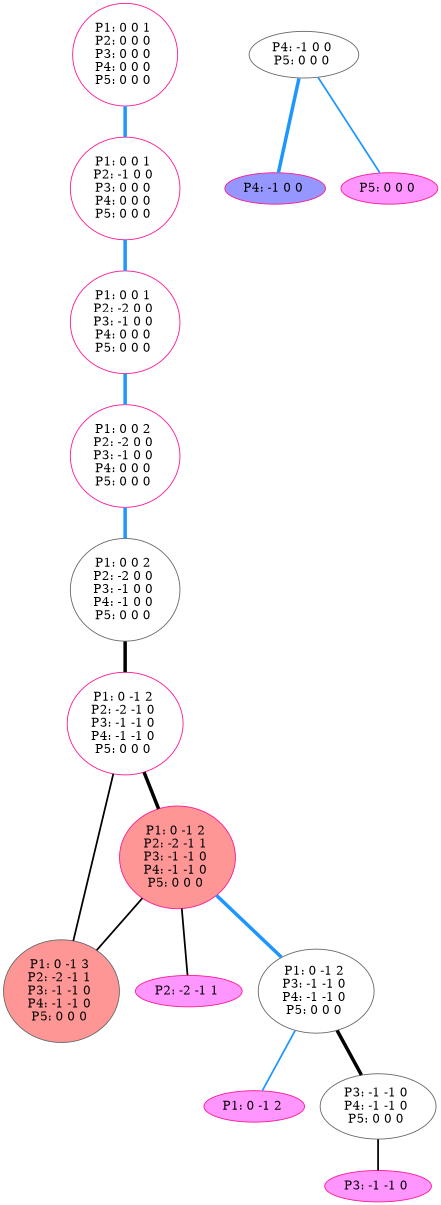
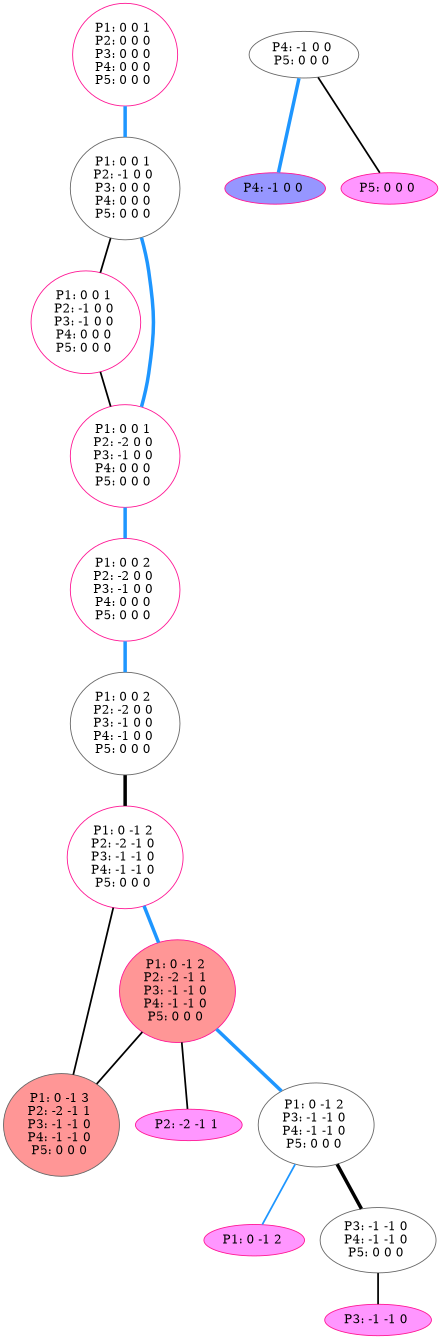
  graph {
    color=black
    node [color=deeppink]
    edge [color=black penwidth=4.0 style=bold]
    n1 [label="P1: 0 0 1 \nP2: 0 0 0 \nP3: 0 0 0 \nP4: 0 0 0 \nP5: 0 0 0 \n"]
-   n2 [label="P1: 0 0 1 \nP2: -1 0 0 \nP3: 0 0 0 \nP4: 0 0 0 \nP5: 0 0 0 \n"]
+   n2 [color=gray40 label="P1: 0 0 1 \nP2: -1 0 0 \nP3: 0 0 0 \nP4: 0 0 0 \nP5: 0 0 0 \n"]
+   n3 [label="P1: 0 0 1 \nP2: -1 0 0 \nP3: -1 0 0 \nP4: 0 0 0 \nP5: 0 0 0 \n"]
    n4 [label="P1: 0 0 1 \nP2: -2 0 0 \nP3: -1 0 0 \nP4: 0 0 0 \nP5: 0 0 0 \n"]
    n5 [label="P1: 0 0 2 \nP2: -2 0 0 \nP3: -1 0 0 \nP4: 0 0 0 \nP5: 0 0 0 \n"]
    n6 [color=gray40 label="P1: 0 0 2 \nP2: -2 0 0 \nP3: -1 0 0 \nP4: -1 0 0 \nP5: 0 0 0 \n"]
    n7 [label="P1: 0 -1 2 \nP2: -2 -1 0 \nP3: -1 -1 0 \nP4: -1 -1 0 \nP5: 0 0 0 \n"]
    n8 [fillcolor="#FF9696" label="P1: 0 -1 2 \nP2: -2 -1 1 \nP3: -1 -1 0 \nP4: -1 -1 0 \nP5: 0 0 0 \n" style=filled]
    n9 [color=gray40 fillcolor="#FF9696" label="P1: 0 -1 3 \nP2: -2 -1 1 \nP3: -1 -1 0 \nP4: -1 -1 0 \nP5: 0 0 0 \n" style=filled]
    n10 [fillcolor="#FF96FF" label="P2: -2 -1 1 \n" style=filled]
    n11 [color=gray40 label="P1: 0 -1 2 \nP3: -1 -1 0 \nP4: -1 -1 0 \nP5: 0 0 0 \n"]
    n12 [fillcolor="#FF96FF" label="P1: 0 -1 2 \n" style=filled]
    n13 [color=gray40 label="P3: -1 -1 0 \nP4: -1 -1 0 \nP5: 0 0 0 \n"]
    n14 [fillcolor="#FF96FF" label="P3: -1 -1 0 \n" style=filled]
    n15 [color=gray40 label="P4: -1 0 0 \nP5: 0 0 0 \n"]
    n16 [fillcolor="#9696FF" label="P4: -1 0 0 \n" style=filled]
    n17 [fillcolor="#FF96FF" label="P5: 0 0 0 \n" style=filled]
    n1 -- n2 [color="#1E96FF"]
+   n2 -- n3 [penwidth=""]
    n2 -- n4 [color="#1E96FF"]
+   n3 -- n4 [penwidth=""]
    n4 -- n5 [color="#1E96FF"]
    n5 -- n6 [color="#1E96FF"]
    n6 -- n7
-   n7 -- n8
+   n7 -- n8 [color="#1E96FF"]
    n7 -- n9 [penwidth=""]
    n8 -- n9 [penwidth=""]
    n8 -- n10 [penwidth=""]
    n8 -- n11 [color="#1E96FF"]
    n11 -- n12 [color="#1E96FF" penwidth=""]
    n11 -- n13
    n13 -- n14 [penwidth=""]
    n15 -- n16 [color="#1E96FF"]
-   n15 -- n17 [color="#1E96FF" penwidth=""]
+   n15 -- n17 [penwidth=""]
  }
